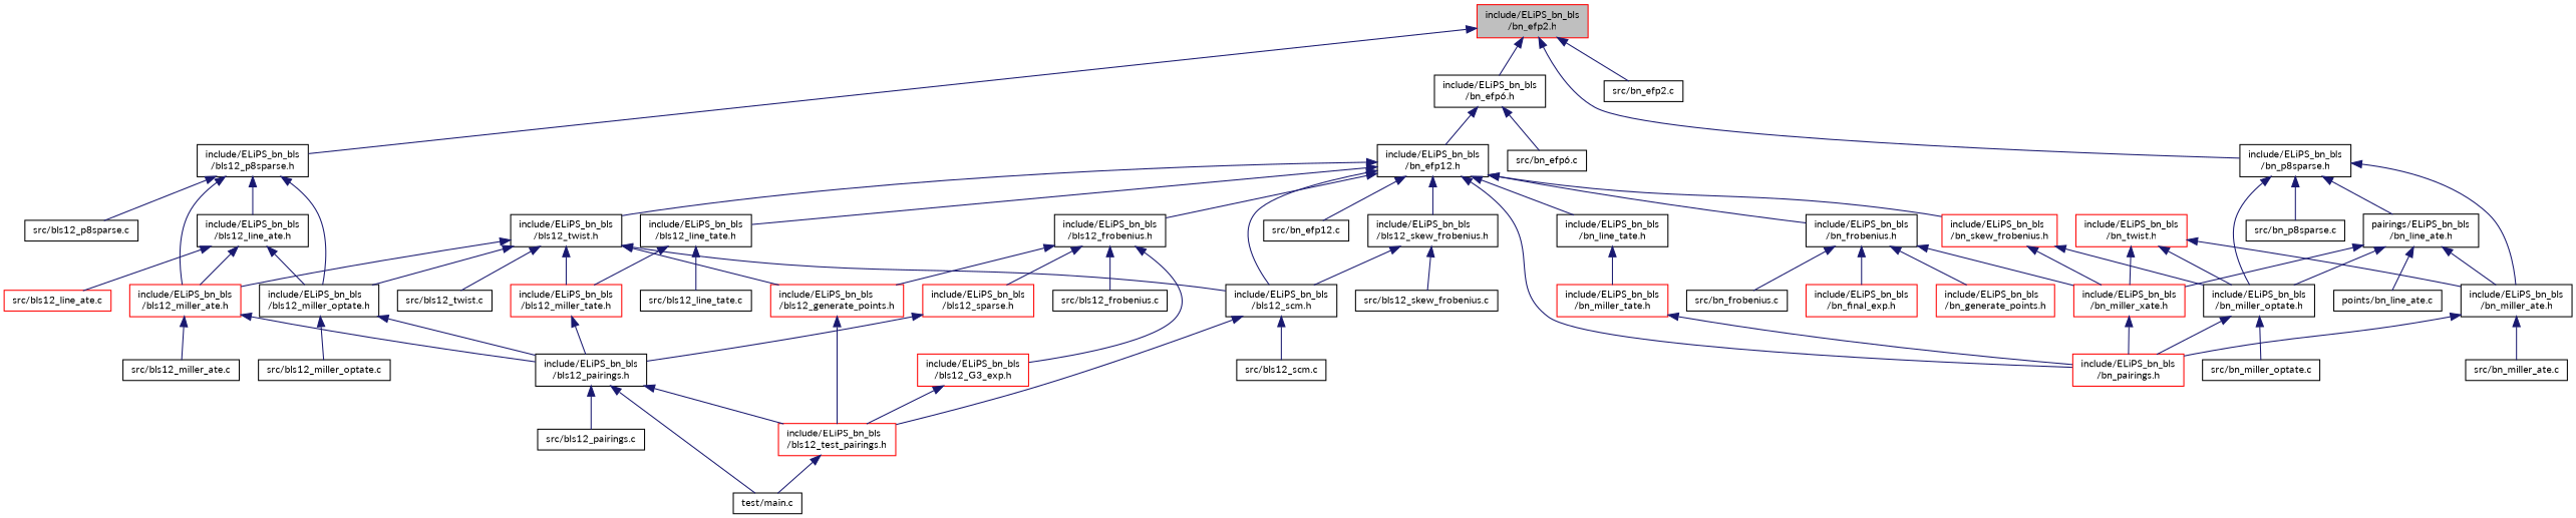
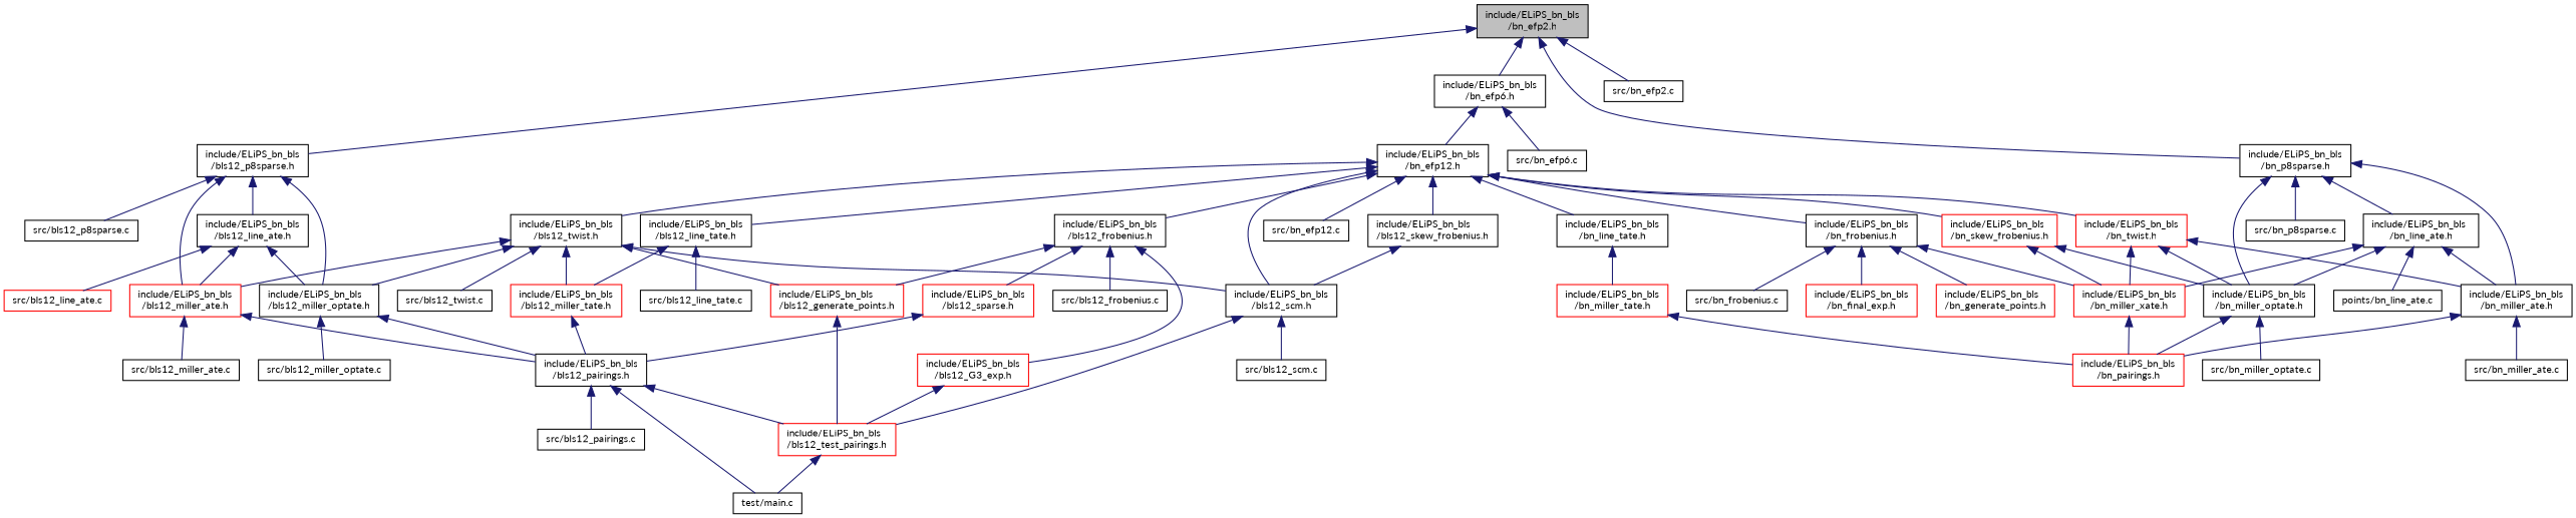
  digraph {
    fontname=Lato
    node [color=black fillcolor=white fontname=Lato fontsize=10 shape=record style=filled]
    edge [color=midnightblue dir=back fontname=Lato fontsize=10 labelfontname=Helvetica labelfontsize=10 style=solid]
-   n1 [color=red fillcolor=grey75 fontcolor=black height=0.2 label="include/ELiPS_bn_bls\l/bn_efp2.h" width=0.4]
+   n1 [fillcolor=grey75 fontcolor=black height=0.2 label="include/ELiPS_bn_bls\l/bn_efp2.h" width=0.4]
    n2 [height=0.2 label="include/ELiPS_bn_bls\l/bls12_p8sparse.h" width=0.4]
    n3 [height=0.2 label="include/ELiPS_bn_bls\l/bn_efp6.h" width=0.4]
    n4 [height=0.2 label="include/ELiPS_bn_bls\l/bn_p8sparse.h" width=0.4]
    n5 [height=0.2 label="src/bn_efp2.c" width=0.4]
    n6 [height=0.2 label="include/ELiPS_bn_bls\l/bls12_line_ate.h" width=0.4]
    n7 [color=red height=0.2 label="include/ELiPS_bn_bls\l/bls12_miller_ate.h" width=0.4]
    n8 [height=0.2 label="include/ELiPS_bn_bls\l/bls12_miller_optate.h" width=0.4]
    n9 [height=0.2 label="src/bls12_p8sparse.c" width=0.4]
    n10 [height=0.2 label="include/ELiPS_bn_bls\l/bn_efp12.h" width=0.4]
    n11 [height=0.2 label="src/bn_efp6.c" width=0.4]
    n12 [height=0.2 label="include/ELiPS_bn_bls\l/bn_miller_optate.h" width=0.4]
    n13 [height=0.2 label="include/ELiPS_bn_bls\l/bn_miller_ate.h" width=0.4]
-   n14 [height=0.2 label="pairings/ELiPS_bn_bls\l/bn_line_ate.h" width=0.4]
+   n14 [height=0.2 label="include/ELiPS_bn_bls\l/bn_line_ate.h" width=0.4]
    n15 [height=0.2 label="src/bn_p8sparse.c" width=0.4]
    n16 [color=red height=0.2 label="src/bls12_line_ate.c" width=0.4]
    n17 [height=0.2 label="include/ELiPS_bn_bls\l/bls12_pairings.h" width=0.4]
    n18 [height=0.2 label="src/bls12_miller_ate.c" width=0.4]
    n19 [height=0.2 label="src/bls12_miller_optate.c" width=0.4]
    n20 [color=red height=0.2 label="include/ELiPS_bn_bls\l/bls12_test_pairings.h" width=0.4]
    n21 [height=0.2 label="test/main.c" width=0.4]
    n22 [height=0.2 label="src/bls12_pairings.c" width=0.4]
    n23 [height=0.2 label="include/ELiPS_bn_bls\l/bls12_frobenius.h" width=0.4]
    n24 [height=0.2 label="include/ELiPS_bn_bls\l/bls12_line_tate.h" width=0.4]
    n25 [height=0.2 label="include/ELiPS_bn_bls\l/bls12_scm.h" width=0.4]
    n26 [height=0.2 label="include/ELiPS_bn_bls\l/bls12_skew_frobenius.h" width=0.4]
    n27 [height=0.2 label="include/ELiPS_bn_bls\l/bls12_twist.h" width=0.4]
    n28 [height=0.2 label="include/ELiPS_bn_bls\l/bn_frobenius.h" width=0.4]
    n29 [height=0.2 label="include/ELiPS_bn_bls\l/bn_line_tate.h" width=0.4]
    n30 [color=red height=0.2 label="include/ELiPS_bn_bls\l/bn_skew_frobenius.h" width=0.4]
    n31 [color=red height=0.2 label="include/ELiPS_bn_bls\l/bn_twist.h" width=0.4]
    n32 [height=0.2 label="src/bn_efp12.c" width=0.4]
    n33 [color=red height=0.2 label="include/ELiPS_bn_bls\l/bls12_sparse.h" width=0.4]
    n34 [color=red height=0.2 label="include/ELiPS_bn_bls\l/bls12_G3_exp.h" width=0.4]
    n35 [color=red height=0.2 label="include/ELiPS_bn_bls\l/bls12_generate_points.h" width=0.4]
    n36 [height=0.2 label="src/bls12_frobenius.c" width=0.4]
    n37 [color=red height=0.2 label="include/ELiPS_bn_bls\l/bls12_miller_tate.h" width=0.4]
    n38 [height=0.2 label="src/bls12_line_tate.c" width=0.4]
    n39 [height=0.2 label="src/bls12_scm.c" width=0.4]
-   n40 [height=0.2 label="src/bls12_skew_frobenius.c" width=0.4]
    n41 [height=0.2 label="src/bls12_twist.c" width=0.4]
    n42 [color=red height=0.2 label="include/ELiPS_bn_bls\l/bn_final_exp.h" width=0.4]
    n43 [color=red height=0.2 label="include/ELiPS_bn_bls\l/bn_generate_points.h" width=0.4]
    n44 [color=red height=0.2 label="include/ELiPS_bn_bls\l/bn_miller_xate.h" width=0.4]
    n45 [height=0.2 label="src/bn_frobenius.c" width=0.4]
    n46 [color=red height=0.2 label="include/ELiPS_bn_bls\l/bn_miller_tate.h" width=0.4]
    n47 [color=red height=0.2 label="include/ELiPS_bn_bls\l/bn_pairings.h" width=0.4]
    n48 [height=0.2 label="src/bn_miller_optate.c" width=0.4]
    n49 [height=0.2 label="src/bn_miller_ate.c" width=0.4]
    n50 [height=0.2 label="points/bn_line_ate.c" width=0.4]
    n1 -> n2
    n1 -> n3
    n1 -> n4
    n1 -> n5
    n2 -> n6
    n2 -> n7
    n2 -> n8
    n2 -> n9
    n3 -> n10
    n3 -> n11
    n4 -> n12
    n4 -> n13
    n4 -> n14
    n4 -> n15
    n6 -> n7
    n6 -> n8
    n6 -> n16
    n7 -> n17
    n7 -> n18
    n8 -> n17
    n8 -> n19
    n10 -> n23
    n10 -> n24
    n10 -> n25
    n10 -> n26
    n10 -> n27
    n10 -> n28
    n10 -> n29
    n10 -> n30
-   n10 -> n47
+   n10 -> n31
    n10 -> n32
    n12 -> n47
    n12 -> n48
    n13 -> n47
    n13 -> n49
    n14 -> n12
    n14 -> n13
    n14 -> n44
    n14 -> n50
    n17 -> n20
    n17 -> n21
    n17 -> n22
    n20 -> n21
    n23 -> n33
    n23 -> n34
    n23 -> n35
    n23 -> n36
    n24 -> n37
    n24 -> n38
    n25 -> n20
    n25 -> n39
    n26 -> n25
-   n26 -> n40
    n27 -> n7
    n27 -> n8
    n27 -> n25
    n27 -> n35
    n27 -> n37
    n27 -> n41
    n28 -> n42
    n28 -> n43
    n28 -> n44
    n28 -> n45
    n29 -> n46
    n30 -> n12
    n30 -> n44
    n31 -> n12
    n31 -> n13
    n31 -> n44
    n33 -> n17
    n34 -> n20
    n35 -> n20
    n37 -> n17
    n44 -> n47
    n46 -> n47
  }
